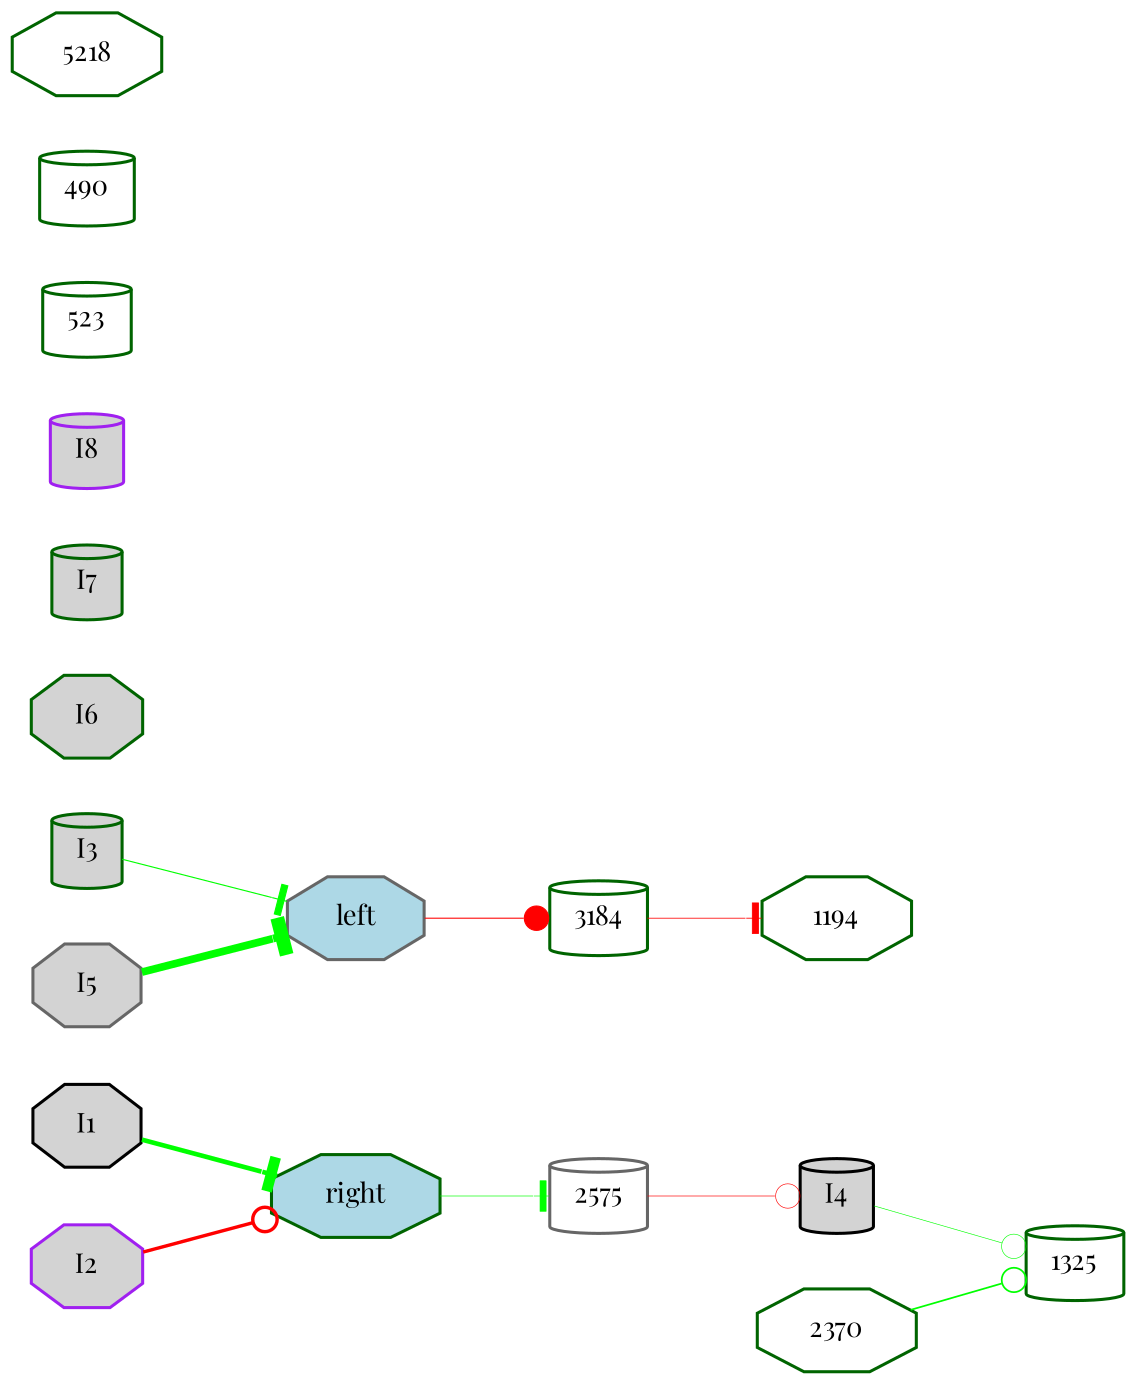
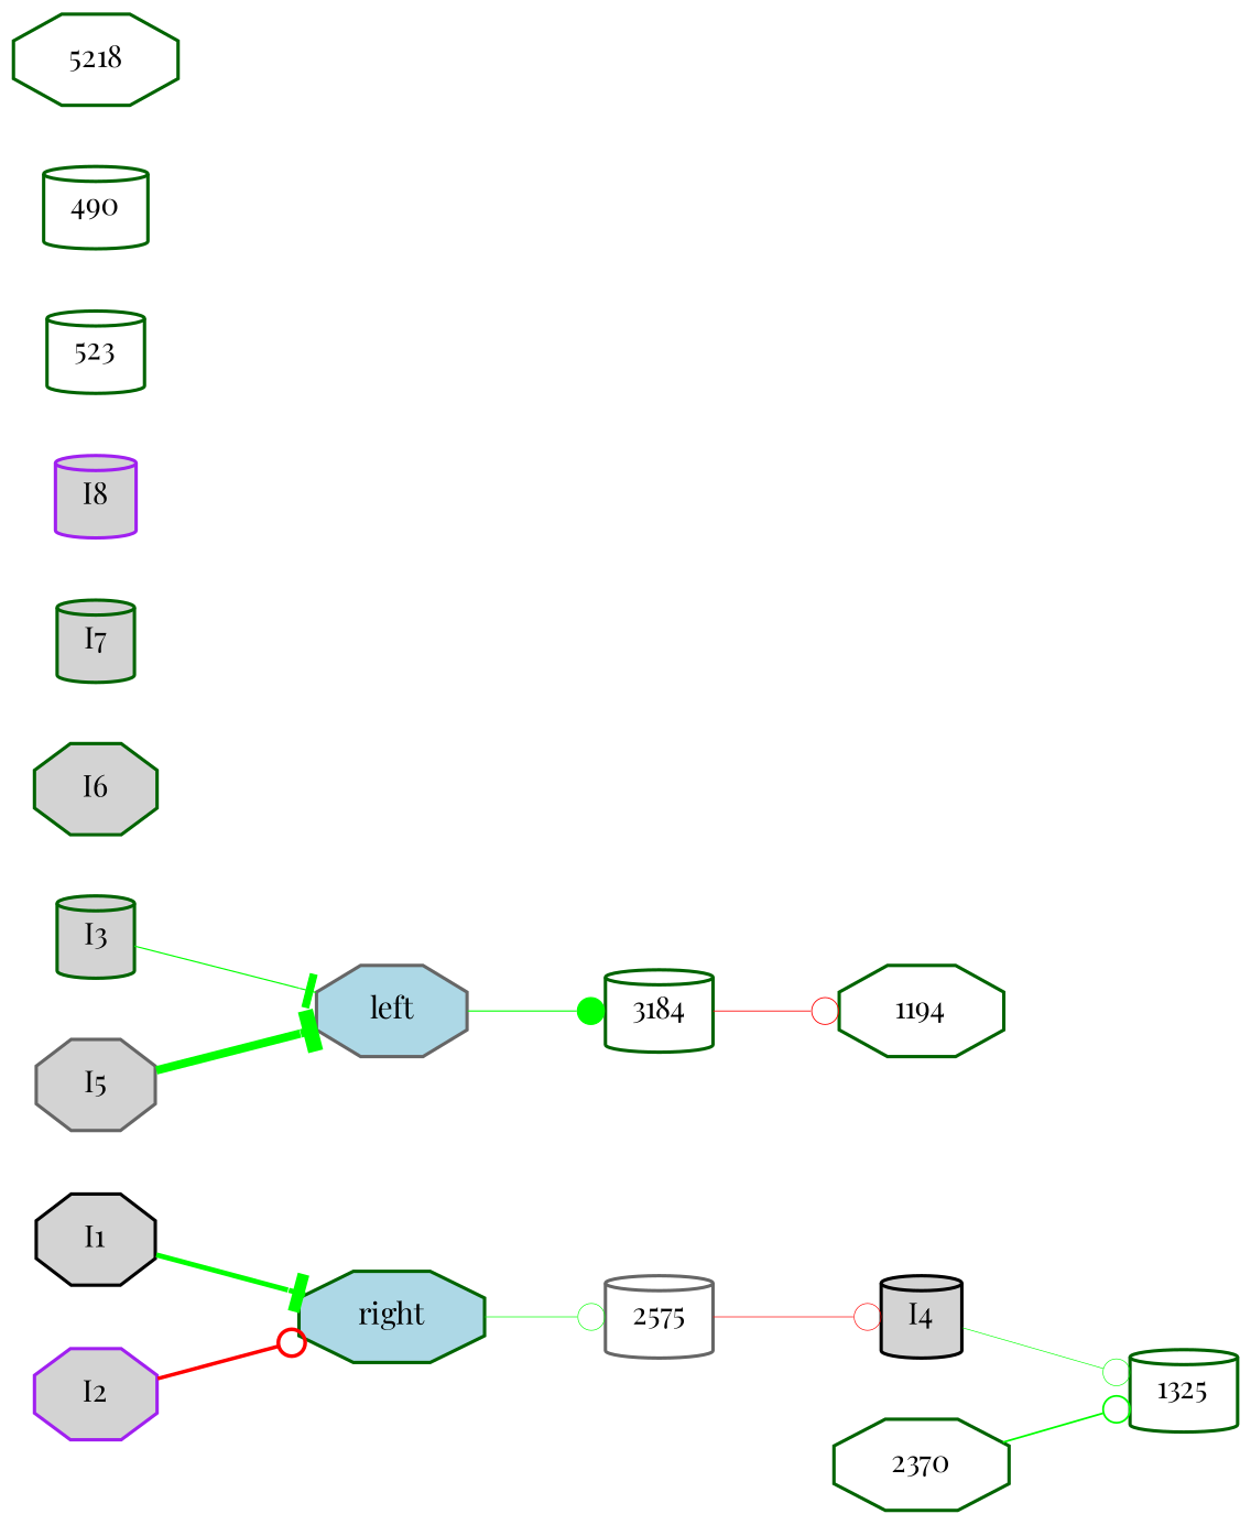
  digraph {
    fontname="Playfair Display"
    rankdir=LR
    node [color=darkgreen fillcolor=lightgray fontname="Playfair Display" fontsize=9 shape=octagon style=filled]
    edge [arrowhead=tee color=green fontname="Playfair Display" style=solid]
    I1 [color=black height=0.2 width=0.2]
    right [fillcolor=lightblue height=0.2 width=0.2]
    2575 [color=gray40 fillcolor=white height=0.2 shape=cylinder width=0.2]
    I2 [color=purple height=0.2 width=0.2]
    I3 [height=0.2 shape=cylinder width=0.2]
    left [color=gray40 fillcolor=lightblue height=0.2 width=0.2]
    3184 [fillcolor=white height=0.2 shape=cylinder width=0.2]
    I4 [color=black height=0.2 shape=cylinder width=0.2]
    1325 [fillcolor=white height=0.2 shape=cylinder width=0.2]
    I5 [color=gray40 height=0.2 width=0.2]
    I6 [height=0.2 width=0.2]
    I7 [height=0.2 shape=cylinder width=0.2]
    I8 [color=purple height=0.2 shape=cylinder width=0.2]
    1194 [fillcolor=white height=0.2 width=0.2]
    2370 [fillcolor=white height=0.2 width=0.2]
    n16 [fillcolor=white height=0.2 label=523 shape=cylinder width=0.2]
    490 [fillcolor=white height=0.2 shape=cylinder width=0.2]
    n18 [fillcolor=white height=0.2 label=5218 width=0.2]
    I1 -> right [penwidth=1.5239033623021643]
-   right -> 2575 [penwidth=0.2033015707648544]
+   right -> 2575 [arrowhead=odot penwidth=0.2033015707648544]
    2575 -> I4 [arrowhead=odot color=red penwidth=0.2073240438664004]
    I2 -> right [arrowhead=odot color=red penwidth=1.1210927703988276]
    I3 -> left [penwidth=0.370113572945844]
-   left -> 3184 [arrowhead=dot color=red penwidth=0.3627245748870387]
-   3184 -> 1194 [color=red penwidth=0.28005698896456477]
+   left -> 3184 [arrowhead=dot penwidth=0.3627245748870387]
+   3184 -> 1194 [arrowhead=odot color=red penwidth=0.28005698896456477]
    I4 -> 1325 [arrowhead=odot penwidth=0.19878214059979118]
    I5 -> left [penwidth=2.5192101659779924]
    2370 -> 1325 [arrowhead=odot penwidth=0.5677232666771501]
  }
